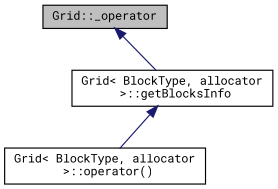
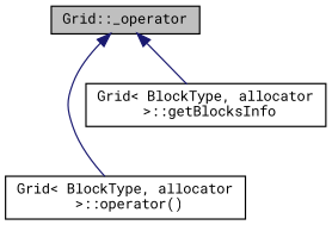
  digraph {
    fontname="Roboto Mono"
    rankdir=TB
    node [color=black fillcolor=white fontname="Roboto Mono" fontsize=10 shape=record style=filled]
    edge [color=midnightblue dir=back fontname="Roboto Mono" fontsize=10 labelfontname=Helvetica labelfontsize=10 style=solid]
    n1 [fillcolor=grey75 fontcolor=black height=0.2 label="Grid::_operator" width=0.4]
    n2 [height=0.2 label="Grid\< BlockType, allocator\l \>::operator()" width=0.4]
    n3 [height=0.2 label="Grid\< BlockType, allocator\l \>::getBlocksInfo" width=0.4]
-   n3 -> n2
+   n1 -> n2
    n1 -> n3
  }
